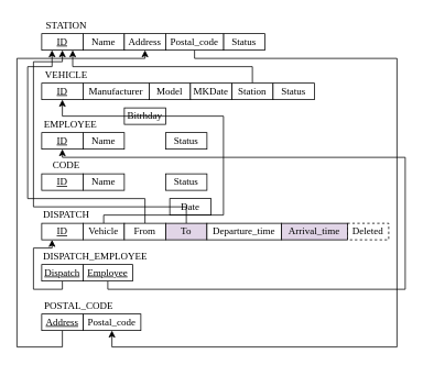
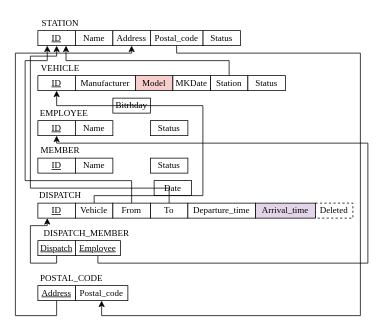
  <mxCell id="0" />
  <mxCell id="1" parent="0" />
  <mxCell id="2" value="&lt;font face=&quot;Times New Roman&quot;&gt;&lt;u&gt;ID&lt;/u&gt;&lt;/font&gt;" style="rounded=0;whiteSpace=wrap;html=1;" parent="1" vertex="1"><mxGeometry x="50" y="40" width="50" height="20" as="geometry" /></mxCell>
  <mxCell id="3" value="&lt;font face=&quot;Times New Roman&quot;&gt;Name&lt;/font&gt;" style="rounded=0;whiteSpace=wrap;html=1;" parent="1" vertex="1"><mxGeometry x="100" y="40" width="50" height="20" as="geometry" /></mxCell>
  <mxCell id="4" value="&lt;font face=&quot;Times New Roman&quot;&gt;Address&lt;/font&gt;" style="rounded=0;whiteSpace=wrap;html=1;" parent="1" vertex="1"><mxGeometry x="150" y="40" width="50" height="20" as="geometry" /></mxCell>
  <mxCell id="5" value="&lt;font face=&quot;Times New Roman&quot;&gt;STATION&lt;/font&gt;" style="text;html=1;align=center;verticalAlign=middle;whiteSpace=wrap;rounded=0;" parent="1" vertex="1"><mxGeometry x="50" y="20" width="60" height="20" as="geometry" /></mxCell>
  <mxCell id="6" value="&lt;font face=&quot;Times New Roman&quot;&gt;Status&lt;/font&gt;" style="rounded=0;whiteSpace=wrap;html=1;" parent="1" vertex="1"><mxGeometry x="270" y="40" width="50" height="20" as="geometry" /></mxCell>
  <mxCell id="7" value="&lt;font face=&quot;Times New Roman&quot;&gt;&lt;u&gt;ID&lt;/u&gt;&lt;/font&gt;" style="rounded=0;whiteSpace=wrap;html=1;" parent="1" vertex="1"><mxGeometry x="50" y="100" width="50" height="20" as="geometry" /></mxCell>
  <mxCell id="8" value="&lt;font face=&quot;Times New Roman&quot;&gt;Manufacturer&lt;/font&gt;" style="rounded=0;whiteSpace=wrap;html=1;" parent="1" vertex="1"><mxGeometry x="100" y="100" width="80" height="20" as="geometry" /></mxCell>
- <mxCell id="9" value="&lt;font face=&quot;Times New Roman&quot;&gt;Model&lt;/font&gt;" style="rounded=0;whiteSpace=wrap;html=1;" parent="1" vertex="1"><mxGeometry x="180" y="100" width="50" height="20" as="geometry" /></mxCell>
+ <mxCell id="9" value="&lt;font face=&quot;Times New Roman&quot;&gt;Model&lt;/font&gt;" style="rounded=0;whiteSpace=wrap;html=1;fillColor=#f8cecc;" parent="1" vertex="1"><mxGeometry x="180" y="100" width="50" height="20" as="geometry" /></mxCell>
  <mxCell id="10" value="&lt;font face=&quot;Times New Roman&quot;&gt;VEHICLE&lt;/font&gt;" style="text;html=1;align=center;verticalAlign=middle;whiteSpace=wrap;rounded=0;" parent="1" vertex="1"><mxGeometry x="50" y="80" width="60" height="20" as="geometry" /></mxCell>
  <mxCell id="11" value="&lt;font face=&quot;Times New Roman&quot;&gt;Deleted&lt;/font&gt;" style="rounded=0;whiteSpace=wrap;html=1;dashed=1;" parent="1" vertex="1"><mxGeometry x="420" y="270" width="50" height="20" as="geometry" /></mxCell>
  <mxCell id="12" style="edgeStyle=orthogonalEdgeStyle;rounded=0;orthogonalLoop=1;jettySize=auto;html=1;exitX=0.5;exitY=0;exitDx=0;exitDy=0;entryX=0.75;entryY=1;entryDx=0;entryDy=0;" parent="1" source="13" target="2" edge="1"><mxGeometry relative="1" as="geometry" /></mxCell>
  <mxCell id="13" value="&lt;font face=&quot;Times New Roman&quot;&gt;Station&lt;/font&gt;" style="rounded=0;whiteSpace=wrap;html=1;" parent="1" vertex="1"><mxGeometry x="280" y="100" width="50" height="20" as="geometry" /></mxCell>
  <mxCell id="14" value="&lt;font face=&quot;Times New Roman&quot;&gt;Status&lt;/font&gt;" style="rounded=0;whiteSpace=wrap;html=1;" parent="1" vertex="1"><mxGeometry x="330" y="100" width="50" height="20" as="geometry" /></mxCell>
  <mxCell id="15" value="&lt;font face=&quot;Times New Roman&quot;&gt;MKDate&lt;/font&gt;" style="rounded=0;whiteSpace=wrap;html=1;" parent="1" vertex="1"><mxGeometry x="230" y="100" width="50" height="20" as="geometry" /></mxCell>
  <mxCell id="16" value="&lt;font face=&quot;Times New Roman&quot;&gt;&lt;u&gt;ID&lt;/u&gt;&lt;/font&gt;" style="rounded=0;whiteSpace=wrap;html=1;" parent="1" vertex="1"><mxGeometry x="50" y="160" width="50" height="20" as="geometry" /></mxCell>
  <mxCell id="17" value="&lt;font face=&quot;Times New Roman&quot;&gt;Name&lt;/font&gt;" style="rounded=0;whiteSpace=wrap;html=1;" parent="1" vertex="1"><mxGeometry x="100" y="160" width="50" height="20" as="geometry" /></mxCell>
  <mxCell id="18" value="&lt;font face=&quot;Times New Roman&quot;&gt;EMPLOYEE&lt;/font&gt;" style="text;html=1;align=center;verticalAlign=middle;whiteSpace=wrap;rounded=0;" parent="1" vertex="1"><mxGeometry x="50" y="140" width="70" height="20" as="geometry" /></mxCell>
  <mxCell id="19" value="&lt;font face=&quot;Times New Roman&quot;&gt;Status&lt;/font&gt;" style="rounded=0;whiteSpace=wrap;html=1;" parent="1" vertex="1"><mxGeometry x="200" y="160" width="50" height="20" as="geometry" /></mxCell>
  <mxCell id="20" value="&lt;font face=&quot;Times New Roman&quot;&gt;Bitrhday&lt;/font&gt;" style="rounded=0;whiteSpace=wrap;html=1;" parent="1" vertex="1"><mxGeometry x="150" y="130" width="50" height="20" as="geometry" /></mxCell>
  <mxCell id="21" value="&lt;font face=&quot;Times New Roman&quot;&gt;&lt;u&gt;ID&lt;/u&gt;&lt;/font&gt;" style="rounded=0;whiteSpace=wrap;html=1;" parent="1" vertex="1"><mxGeometry x="50" y="210" width="50" height="20" as="geometry" /></mxCell>
  <mxCell id="22" value="&lt;font face=&quot;Times New Roman&quot;&gt;Name&lt;/font&gt;" style="rounded=0;whiteSpace=wrap;html=1;" parent="1" vertex="1"><mxGeometry x="100" y="210" width="50" height="20" as="geometry" /></mxCell>
- <mxCell id="23" value="&lt;font face=&quot;Times New Roman&quot;&gt;CODE&lt;/font&gt;" style="text;html=1;align=center;verticalAlign=middle;whiteSpace=wrap;rounded=0;" parent="1" vertex="1"><mxGeometry x="50" y="190" width="60" height="20" as="geometry" /></mxCell>
+ <mxCell id="23" value="&lt;font face=&quot;Times New Roman&quot;&gt;MEMBER&lt;/font&gt;" style="text;html=1;align=center;verticalAlign=middle;whiteSpace=wrap;rounded=0;" parent="1" vertex="1"><mxGeometry x="50" y="190" width="60" height="20" as="geometry" /></mxCell>
  <mxCell id="24" value="&lt;font face=&quot;Times New Roman&quot;&gt;Status&lt;/font&gt;" style="rounded=0;whiteSpace=wrap;html=1;" parent="1" vertex="1"><mxGeometry x="200" y="210" width="50" height="20" as="geometry" /></mxCell>
  <mxCell id="25" value="&lt;font face=&quot;Times New Roman&quot;&gt;Date&lt;/font&gt;" style="rounded=0;whiteSpace=wrap;html=1;" parent="1" vertex="1"><mxGeometry x="205" y="240" width="50" height="20" as="geometry" /></mxCell>
  <mxCell id="26" value="&lt;font face=&quot;Times New Roman&quot;&gt;&lt;u&gt;ID&lt;/u&gt;&lt;/font&gt;" style="rounded=0;whiteSpace=wrap;html=1;" parent="1" vertex="1"><mxGeometry x="50" y="270" width="50" height="20" as="geometry" /></mxCell>
  <mxCell id="27" style="edgeStyle=orthogonalEdgeStyle;rounded=0;orthogonalLoop=1;jettySize=auto;html=1;exitX=0.5;exitY=0;exitDx=0;exitDy=0;entryX=0.5;entryY=1;entryDx=0;entryDy=0;" parent="1" source="28" target="7" edge="1"><mxGeometry relative="1" as="geometry"><Array as="points"><mxPoint x="125" y="260" /><mxPoint x="270" y="260" /><mxPoint x="270" y="140" /><mxPoint x="75" y="140" /></Array></mxGeometry></mxCell>
  <mxCell id="28" value="&lt;font face=&quot;Times New Roman&quot;&gt;Vehicle&lt;/font&gt;" style="rounded=0;whiteSpace=wrap;html=1;" parent="1" vertex="1"><mxGeometry x="100" y="270" width="50" height="20" as="geometry" /></mxCell>
  <mxCell id="29" value="&lt;font face=&quot;Times New Roman&quot;&gt;DISPATCH&lt;/font&gt;" style="text;html=1;align=center;verticalAlign=middle;whiteSpace=wrap;rounded=0;" parent="1" vertex="1"><mxGeometry x="50" y="250" width="60" height="20" as="geometry" /></mxCell>
  <mxCell id="30" style="edgeStyle=orthogonalEdgeStyle;rounded=0;orthogonalLoop=1;jettySize=auto;html=1;exitX=0.5;exitY=0;exitDx=0;exitDy=0;entryX=0.5;entryY=1;entryDx=0;entryDy=0;" parent="1" source="31" target="2" edge="1"><mxGeometry relative="1" as="geometry"><Array as="points"><mxPoint x="225" y="250" /><mxPoint x="40" y="250" /><mxPoint x="40" y="74" /><mxPoint x="75" y="74" /></Array></mxGeometry></mxCell>
- <mxCell id="31" value="&lt;font face=&quot;Times New Roman&quot;&gt;To&lt;/font&gt;" style="rounded=0;whiteSpace=wrap;html=1;fillColor=#e1d5e7;" parent="1" vertex="1"><mxGeometry x="200" y="270" width="50" height="20" as="geometry" /></mxCell>
+ <mxCell id="31" value="&lt;font face=&quot;Times New Roman&quot;&gt;To&lt;/font&gt;" style="rounded=0;whiteSpace=wrap;html=1;" parent="1" vertex="1"><mxGeometry x="200" y="270" width="50" height="20" as="geometry" /></mxCell>
  <mxCell id="32" style="edgeStyle=orthogonalEdgeStyle;rounded=0;orthogonalLoop=1;jettySize=auto;html=1;exitX=0.5;exitY=0;exitDx=0;exitDy=0;entryX=0.25;entryY=1;entryDx=0;entryDy=0;" parent="1" source="33" target="2" edge="1"><mxGeometry relative="1" as="geometry"><Array as="points"><mxPoint x="175" y="240" /><mxPoint x="33" y="240" /><mxPoint x="33" y="80" /><mxPoint x="63" y="80" /></Array></mxGeometry></mxCell>
  <mxCell id="33" value="&lt;font face=&quot;Times New Roman&quot;&gt;From&lt;/font&gt;" style="rounded=0;whiteSpace=wrap;html=1;" parent="1" vertex="1"><mxGeometry x="150" y="270" width="50" height="20" as="geometry" /></mxCell>
  <mxCell id="34" value="&lt;font face=&quot;Times New Roman&quot;&gt;Arrival_time&lt;/font&gt;" style="rounded=0;whiteSpace=wrap;html=1;fillColor=#e1d5e7;" parent="1" vertex="1"><mxGeometry x="340" y="270" width="80" height="20" as="geometry" /></mxCell>
  <mxCell id="35" value="&lt;font face=&quot;Times New Roman&quot;&gt;Departure_time&lt;/font&gt;" style="rounded=0;whiteSpace=wrap;html=1;" parent="1" vertex="1"><mxGeometry x="250" y="270" width="90" height="20" as="geometry" /></mxCell>
  <mxCell id="36" style="edgeStyle=orthogonalEdgeStyle;rounded=0;orthogonalLoop=1;jettySize=auto;html=1;exitX=0.5;exitY=1;exitDx=0;exitDy=0;entryX=0.25;entryY=1;entryDx=0;entryDy=0;" parent="1" source="37" target="26" edge="1"><mxGeometry relative="1" as="geometry"><Array as="points"><mxPoint x="75" y="350" /><mxPoint x="40" y="350" /><mxPoint x="40" y="300" /><mxPoint x="63" y="300" /></Array></mxGeometry></mxCell>
  <mxCell id="37" value="&lt;font face=&quot;Times New Roman&quot;&gt;&lt;u&gt;Dispatch&lt;/u&gt;&lt;/font&gt;" style="rounded=0;whiteSpace=wrap;html=1;" parent="1" vertex="1"><mxGeometry x="50" y="320" width="50" height="20" as="geometry" /></mxCell>
  <mxCell id="38" style="edgeStyle=orthogonalEdgeStyle;rounded=0;orthogonalLoop=1;jettySize=auto;html=1;exitX=0.5;exitY=1;exitDx=0;exitDy=0;entryX=0.5;entryY=1;entryDx=0;entryDy=0;" parent="1" source="39" target="16" edge="1"><mxGeometry relative="1" as="geometry"><Array as="points"><mxPoint x="130" y="350" /><mxPoint x="490" y="350" /><mxPoint x="490" y="190" /><mxPoint x="75" y="190" /></Array></mxGeometry></mxCell>
  <mxCell id="39" value="&lt;font face=&quot;Times New Roman&quot;&gt;&lt;u&gt;Employee&lt;/u&gt;&lt;/font&gt;" style="rounded=0;whiteSpace=wrap;html=1;" parent="1" vertex="1"><mxGeometry x="100" y="320" width="60" height="20" as="geometry" /></mxCell>
- <mxCell id="40" value="&lt;font face=&quot;Times New Roman&quot;&gt;DISPATCH_EMPLOYEE&lt;/font&gt;" style="text;html=1;align=center;verticalAlign=middle;whiteSpace=wrap;rounded=0;" parent="1" vertex="1"><mxGeometry x="50" y="300" width="130" height="20" as="geometry" /></mxCell>
+ <mxCell id="40" value="&lt;font face=&quot;Times New Roman&quot;&gt;DISPATCH_MEMBER&lt;/font&gt;" style="text;html=1;align=center;verticalAlign=middle;whiteSpace=wrap;rounded=0;" parent="1" vertex="1"><mxGeometry x="50" y="300" width="130" height="20" as="geometry" /></mxCell>
  <mxCell id="41" value="&lt;font face=&quot;Times New Roman&quot;&gt;Postal_code&lt;/font&gt;" style="rounded=0;whiteSpace=wrap;html=1;" parent="1" vertex="1"><mxGeometry x="100" y="380" width="70" height="20" as="geometry" /></mxCell>
  <mxCell id="42" style="edgeStyle=orthogonalEdgeStyle;rounded=0;orthogonalLoop=1;jettySize=auto;html=1;exitX=0.5;exitY=1;exitDx=0;exitDy=0;entryX=0.5;entryY=1;entryDx=0;entryDy=0;" edge="1" parent="1" source="43" target="4"><mxGeometry relative="1" as="geometry"><Array as="points"><mxPoint x="75" y="420" /><mxPoint y="420" x="20" /><mxPoint y="70" x="20" /><mxPoint x="175" y="70" /></Array></mxGeometry></mxCell>
  <mxCell id="43" value="&lt;font face=&quot;Times New Roman&quot;&gt;&lt;u&gt;Address&lt;/u&gt;&lt;/font&gt;" style="rounded=0;whiteSpace=wrap;html=1;" parent="1" vertex="1"><mxGeometry x="50" y="380" width="50" height="20" as="geometry" /></mxCell>
  <mxCell id="44" value="&lt;font face=&quot;Times New Roman&quot;&gt;POSTAL_CODE&lt;/font&gt;" style="text;html=1;align=center;verticalAlign=middle;whiteSpace=wrap;rounded=0;" parent="1" vertex="1"><mxGeometry x="50" y="360" width="90" height="20" as="geometry" /></mxCell>
  <mxCell id="45" style="edgeStyle=orthogonalEdgeStyle;rounded=0;orthogonalLoop=1;jettySize=auto;html=1;exitX=0.5;exitY=1;exitDx=0;exitDy=0;" parent="1" source="46" edge="1"><mxGeometry relative="1" as="geometry"><Array as="points"><mxPoint x="235" y="70" /><mxPoint x="480" y="70" /><mxPoint x="480" y="420" /><mxPoint x="135" y="420" /></Array><mxPoint x="135" y="400" as="targetPoint" /></mxGeometry></mxCell>
  <mxCell id="46" value="&lt;font face=&quot;Times New Roman&quot;&gt;Postal_code&lt;/font&gt;" style="rounded=0;whiteSpace=wrap;html=1;" parent="1" vertex="1"><mxGeometry x="200" y="40" width="70" height="20" as="geometry" /></mxCell>
